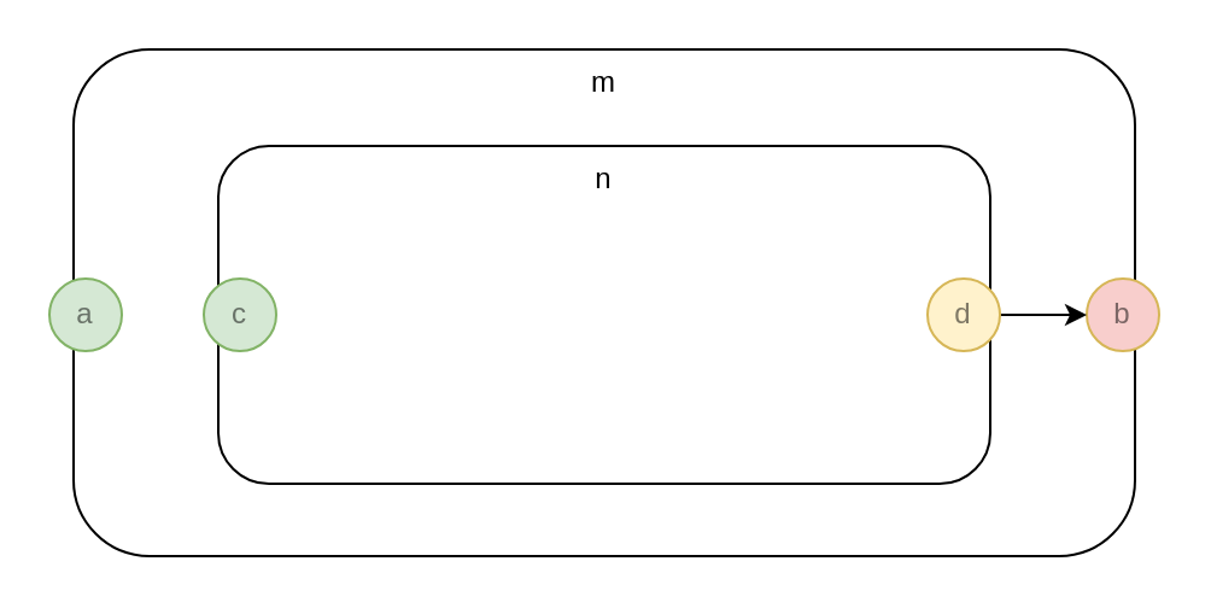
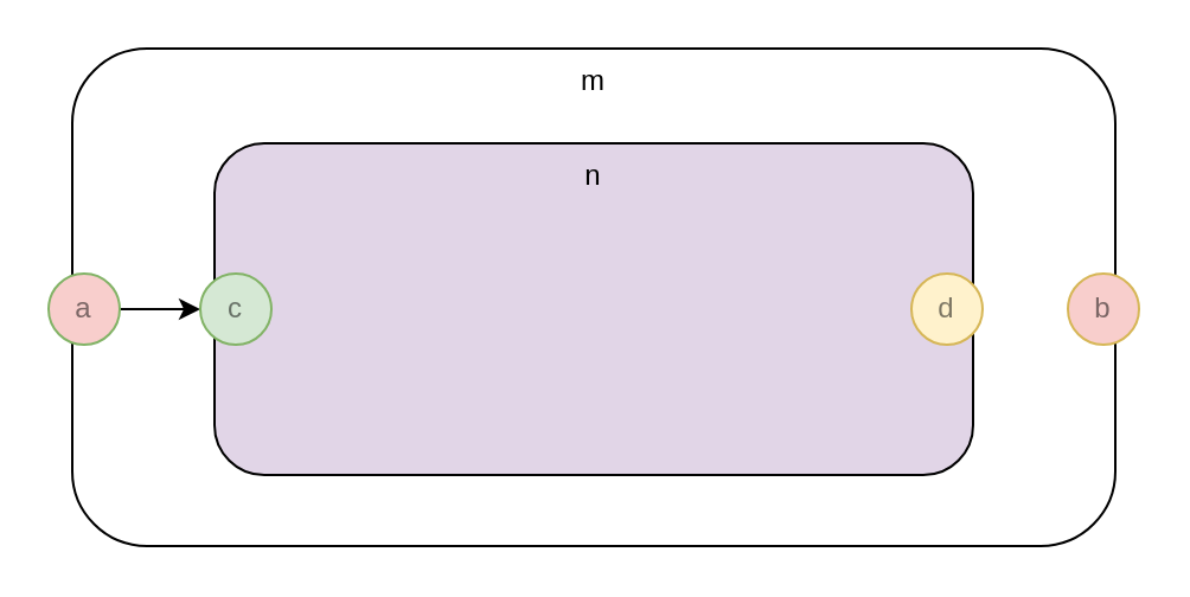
  <mxCell id="0" />
  <mxCell id="1" parent="0" />
  <mxCell id="2" value="m" style="rounded=1;whiteSpace=wrap;html=1;verticalAlign=top;" parent="1" vertex="1"><mxGeometry x="30" y="20" width="440" height="210" as="geometry" /></mxCell>
- <mxCell id="3" value="n" style="rounded=1;whiteSpace=wrap;html=1;verticalAlign=top;" parent="1" vertex="1"><mxGeometry x="90" y="60" width="320" height="140" as="geometry" /></mxCell>
+ <mxCell id="3" value="n" style="rounded=1;whiteSpace=wrap;html=1;verticalAlign=top;fillColor=#e1d5e7;" parent="1" vertex="1"><mxGeometry x="90" y="60" width="320" height="140" as="geometry" /></mxCell>
  <mxCell id="4" value="b" style="ellipse;whiteSpace=wrap;html=1;aspect=fixed;fillColor=#f8cecc;align=center;strokeColor=#d6b656;textOpacity=50;" parent="1" vertex="1"><mxGeometry x="450" y="115" width="30" height="30" as="geometry" /></mxCell>
- <mxCell id="6" value="a" style="ellipse;whiteSpace=wrap;html=1;aspect=fixed;fillColor=#d5e8d4;align=center;strokeColor=#82b366;textOpacity=50;" parent="1" vertex="1"><mxGeometry x="20" y="115" width="30" height="30" as="geometry" /></mxCell>
+ <mxCell id="5" style="edgeStyle=orthogonalEdgeStyle;rounded=0;orthogonalLoop=1;jettySize=auto;html=1;exitX=1;exitY=0.5;exitDx=0;exitDy=0;entryX=0;entryY=0.5;entryDx=0;entryDy=0;" parent="1" source="6" target="7" edge="1"><mxGeometry relative="1" as="geometry" /></mxCell>
+ <mxCell id="6" value="a" style="ellipse;whiteSpace=wrap;html=1;aspect=fixed;fillColor=#f8cecc;align=center;strokeColor=#82b366;textOpacity=50;" parent="1" vertex="1"><mxGeometry x="20" y="115" width="30" height="30" as="geometry" /></mxCell>
  <mxCell id="7" value="c" style="ellipse;whiteSpace=wrap;html=1;aspect=fixed;fillColor=#d5e8d4;align=center;strokeColor=#82b366;textOpacity=50;" parent="1" vertex="1"><mxGeometry x="84" y="115" width="30" height="30" as="geometry" /></mxCell>
- <mxCell id="8" style="edgeStyle=orthogonalEdgeStyle;rounded=0;orthogonalLoop=1;jettySize=auto;html=1;exitX=1;exitY=0.5;exitDx=0;exitDy=0;" parent="1" source="9" target="4" edge="1"><mxGeometry relative="1" as="geometry" /></mxCell>
  <mxCell id="9" value="d" style="ellipse;whiteSpace=wrap;html=1;aspect=fixed;fillColor=#fff2cc;align=center;strokeColor=#d6b656;textOpacity=50;" parent="1" vertex="1"><mxGeometry x="384" y="115" width="30" height="30" as="geometry" /></mxCell>
